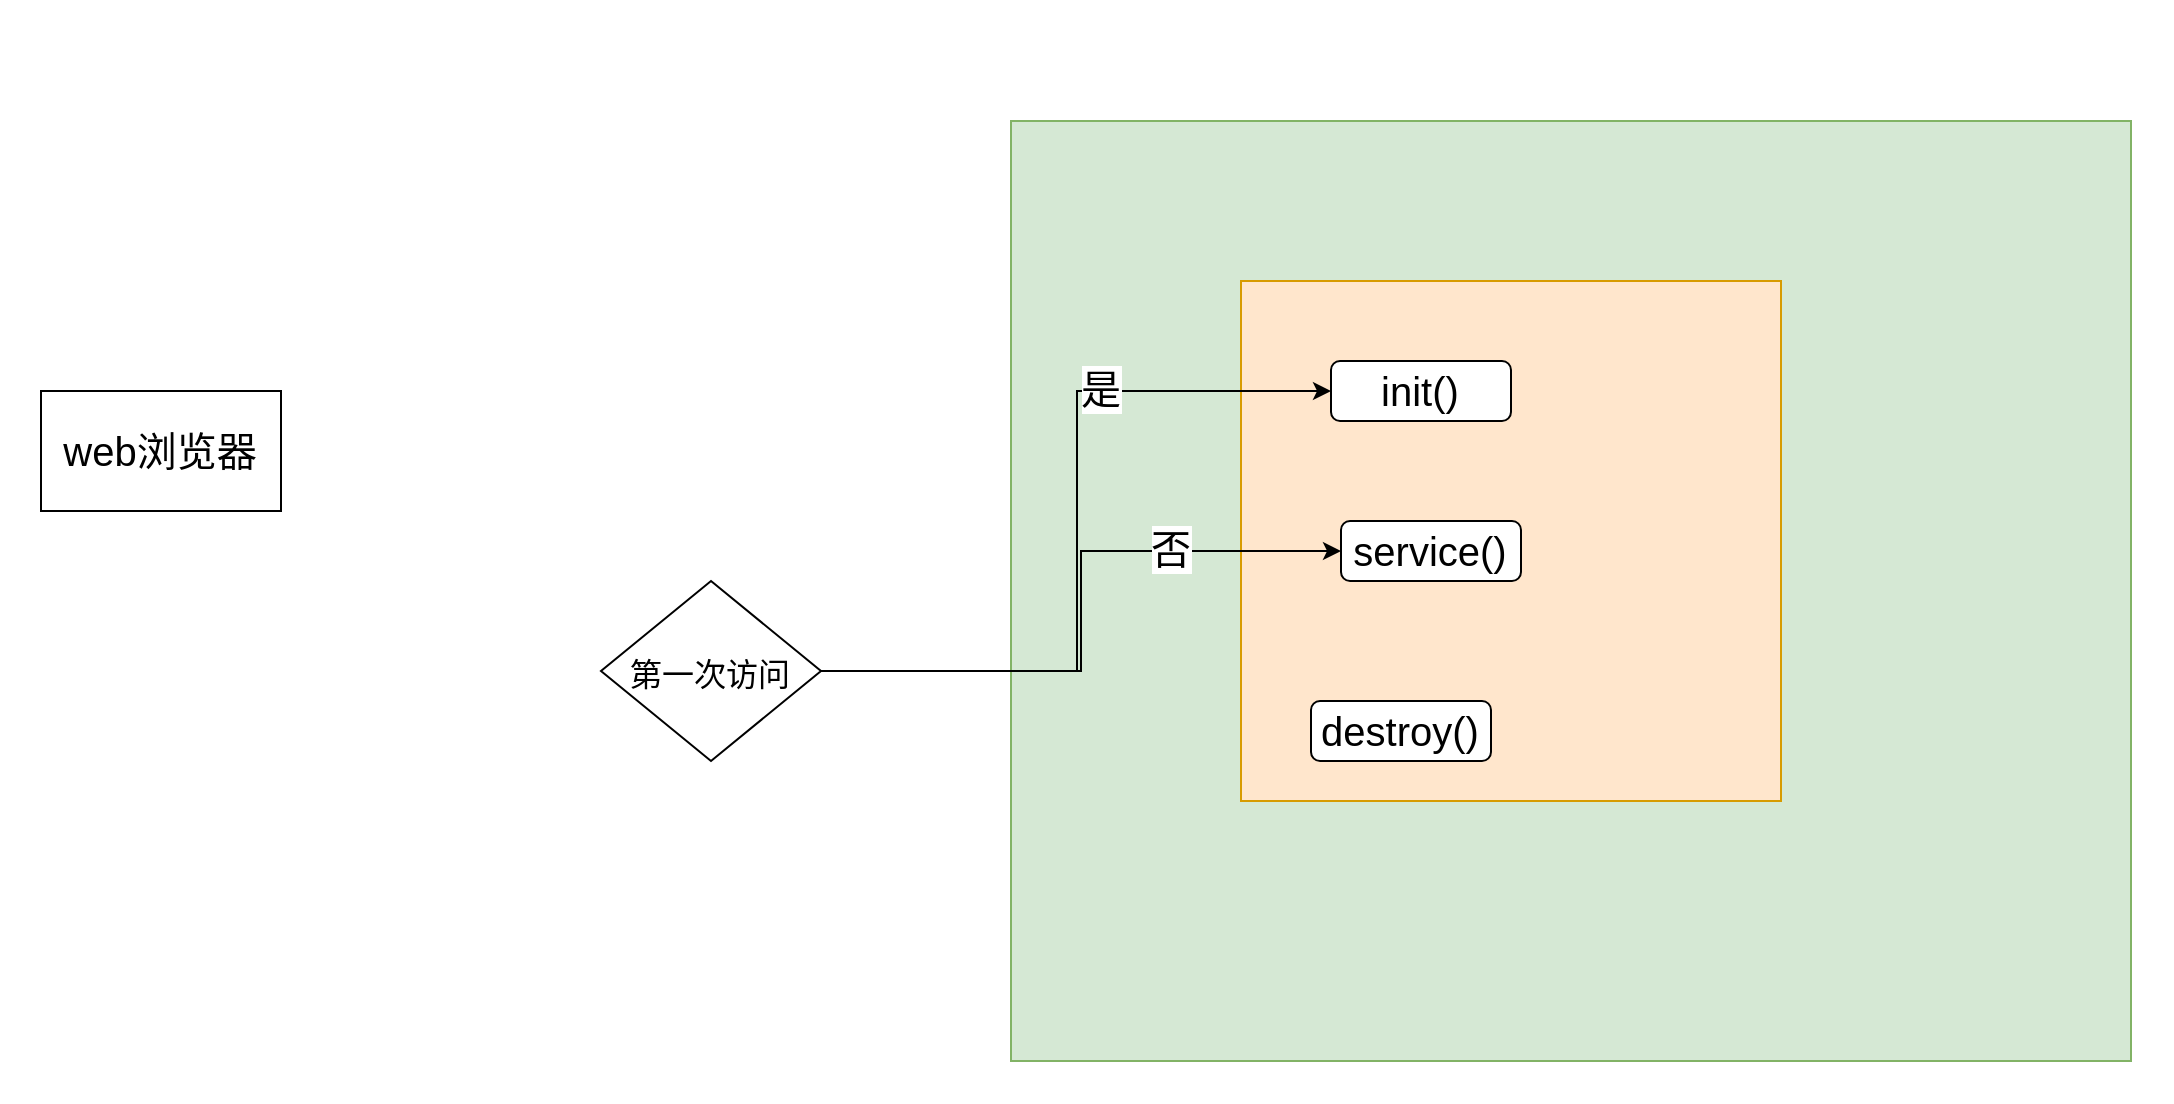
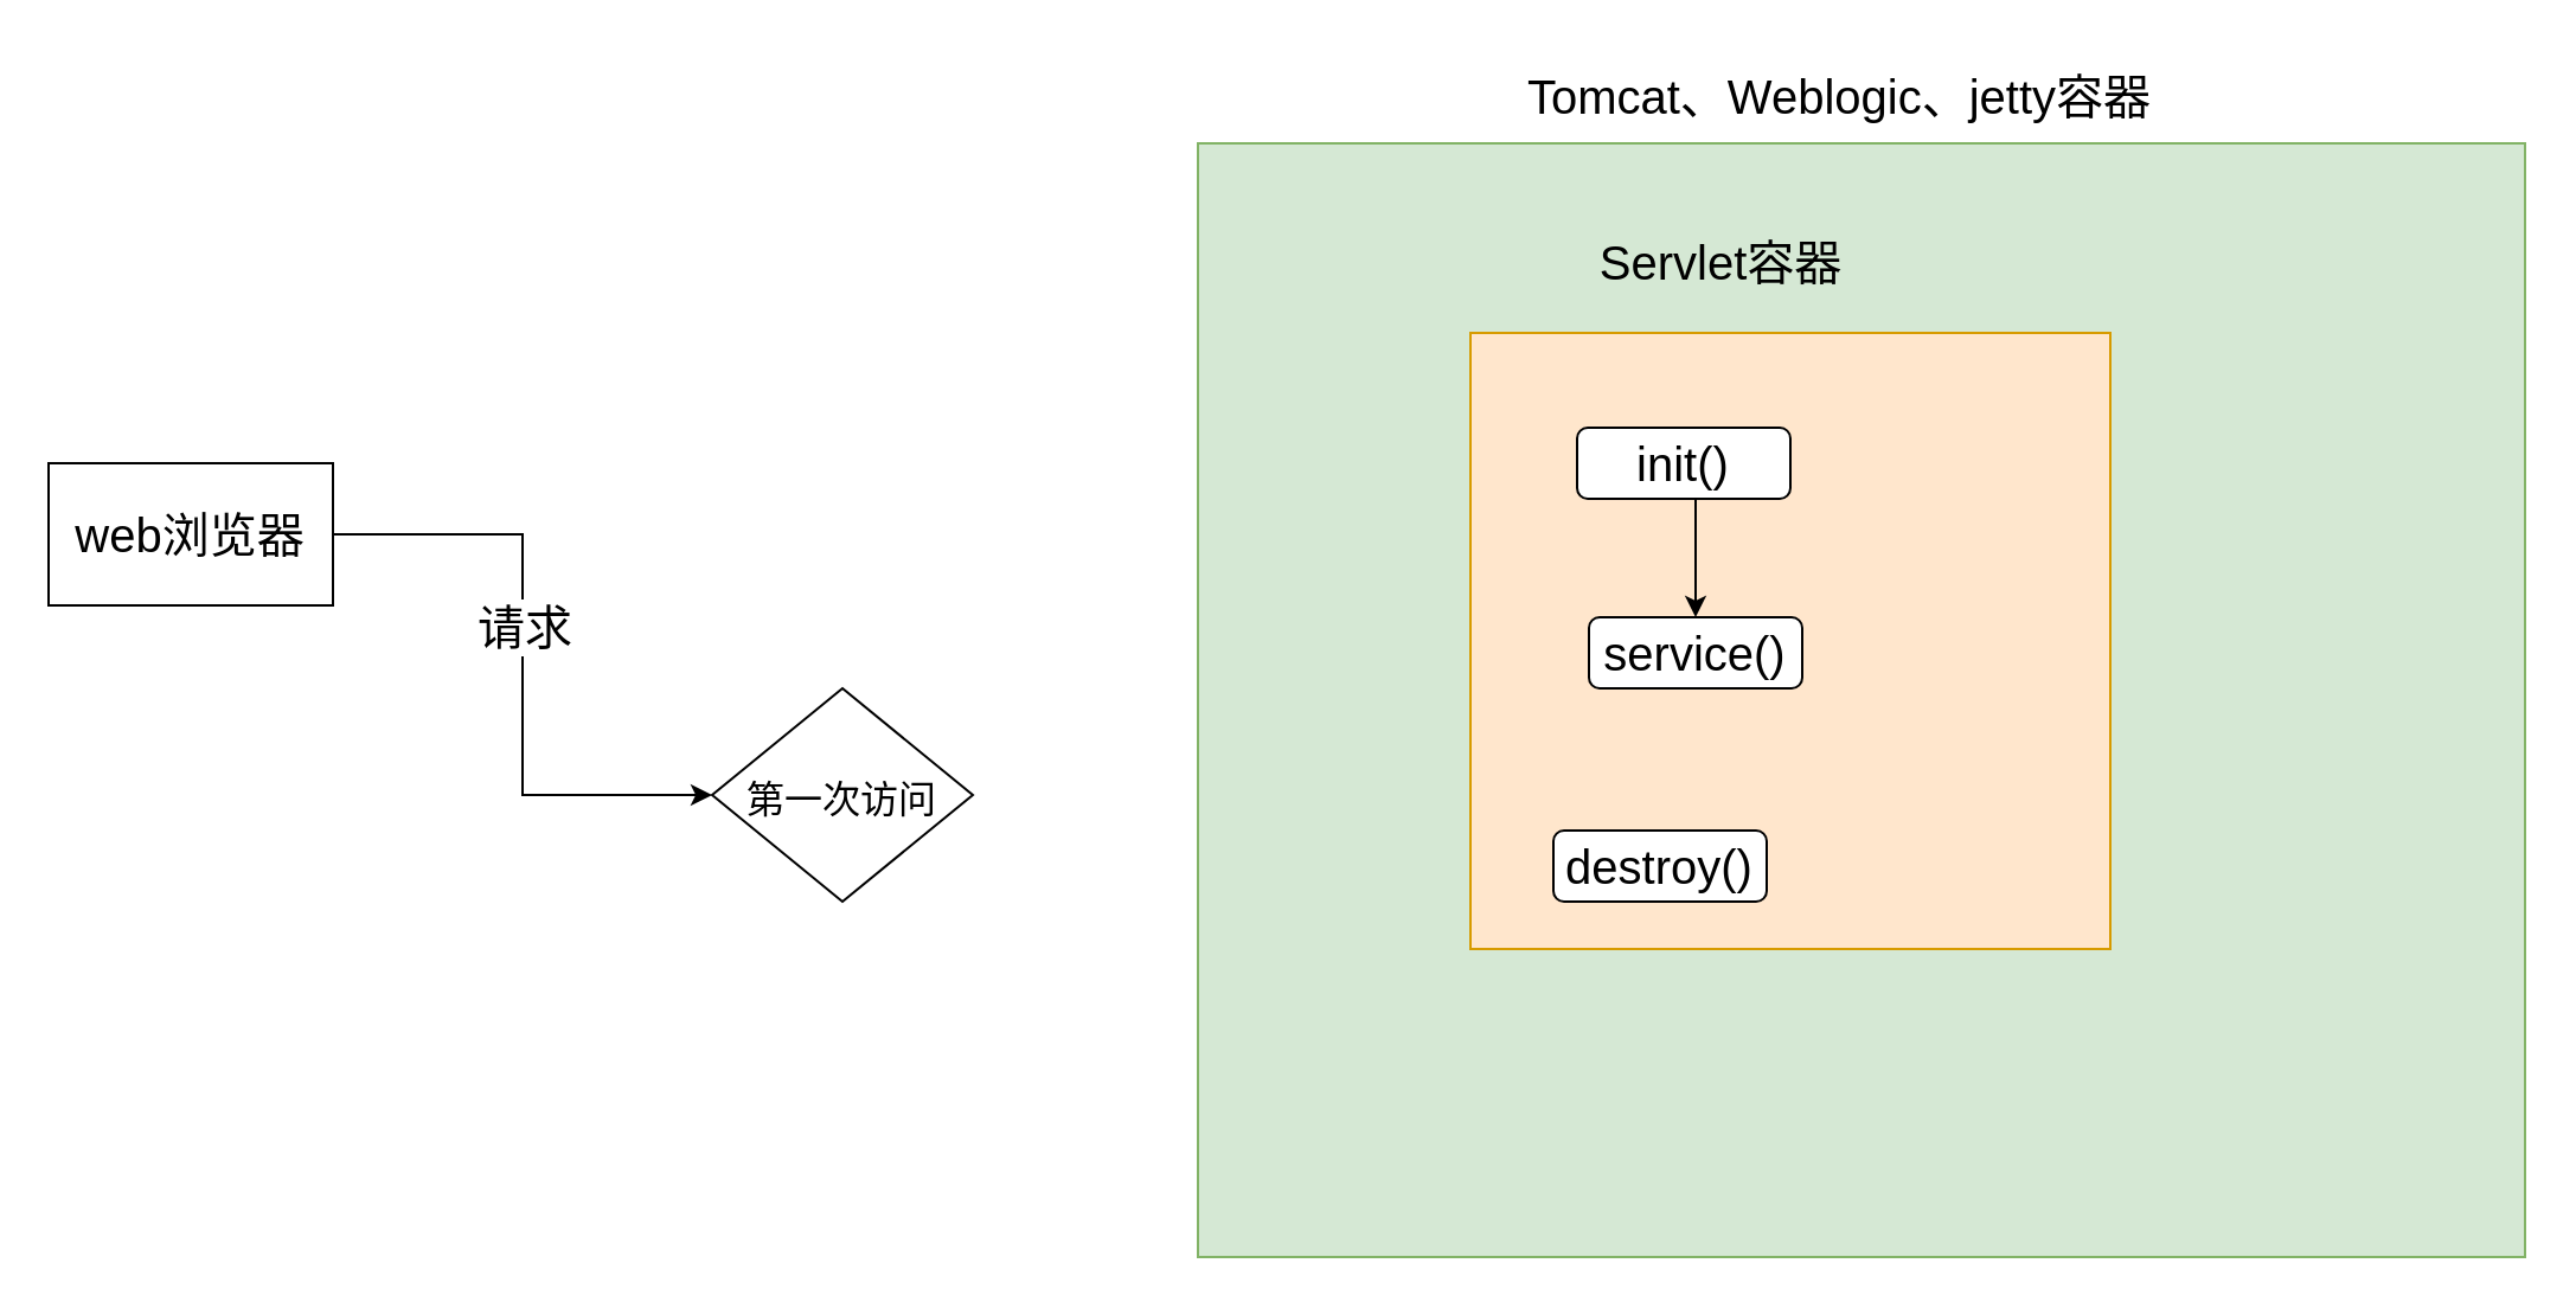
  <mxCell id="0" />
  <mxCell id="1" parent="0" />
  <mxCell id="2" value="" style="rounded=0;whiteSpace=wrap;html=1;fontSize=20;fillColor=#d5e8d4;strokeColor=#82b366;" vertex="1" parent="1"><mxGeometry x="505" y="60" width="560" height="470" as="geometry" /></mxCell>
+ <mxCell id="3" style="edgeStyle=orthogonalEdgeStyle;rounded=0;orthogonalLoop=1;jettySize=auto;html=1;entryX=0;entryY=0.5;entryDx=0;entryDy=0;fontSize=20;fontColor=#000000;" edge="1" parent="1" source="5" target="6"><mxGeometry relative="1" as="geometry" /></mxCell>
+ <mxCell id="4" value="请求" style="edgeLabel;html=1;align=center;verticalAlign=middle;resizable=0;points=[];fontSize=20;fontColor=#000000;" vertex="1" connectable="0" parent="3"><mxGeometry x="-0.125" relative="1" as="geometry"><mxPoint as="offset" /></mxGeometry></mxCell>
  <mxCell id="5" value="web浏览器" style="rounded=0;whiteSpace=wrap;html=1;fontSize=20;fontColor=#000000;" vertex="1" parent="1"><mxGeometry x="20" y="195" width="120" height="60" as="geometry" /></mxCell>
  <mxCell id="6" value="&lt;font style=&quot;font-size: 16px&quot;&gt;第一次访问&lt;/font&gt;" style="rhombus;whiteSpace=wrap;html=1;fontSize=20;fontColor=#000000;" vertex="1" parent="1"><mxGeometry x="300" y="290" width="110" height="90" as="geometry" /></mxCell>
  <mxCell id="7" value="" style="rounded=0;whiteSpace=wrap;html=1;fontSize=20;fillColor=#ffe6cc;strokeColor=#d79b00;" vertex="1" parent="1"><mxGeometry x="620" y="140" width="270" height="260" as="geometry" /></mxCell>
+ <mxCell id="8" value="Tomcat、Weblogic、jetty容器" style="text;html=1;strokeColor=none;fillColor=none;align=center;verticalAlign=middle;whiteSpace=wrap;rounded=0;fontStyle=0;fontSize=20;" vertex="1" parent="1"><mxGeometry x="639.996" y="20" width="271.542" height="40" as="geometry" /></mxCell>
+ <mxCell id="9" style="edgeStyle=elbowEdgeStyle;rounded=0;orthogonalLoop=1;jettySize=auto;html=1;entryX=0.5;entryY=0;entryDx=0;entryDy=0;fontSize=20;fontColor=#000000;" edge="1" parent="1" source="10" target="11"><mxGeometry relative="1" as="geometry" /></mxCell>
  <mxCell id="10" value="init()" style="rounded=1;whiteSpace=wrap;html=1;fontSize=20;fontColor=#000000;" vertex="1" parent="1"><mxGeometry x="665" y="180" width="90" height="30" as="geometry" /></mxCell>
  <mxCell id="11" value="service()" style="rounded=1;whiteSpace=wrap;html=1;fontSize=20;fontColor=#000000;" vertex="1" parent="1"><mxGeometry x="670" y="260" width="90" height="30" as="geometry" /></mxCell>
  <mxCell id="12" value="destroy()" style="rounded=1;whiteSpace=wrap;html=1;fontSize=20;fontColor=#000000;" vertex="1" parent="1"><mxGeometry x="655" y="350" width="90" height="30" as="geometry" /></mxCell>
- <mxCell id="13" style="edgeStyle=elbowEdgeStyle;rounded=0;orthogonalLoop=1;jettySize=auto;html=1;entryX=0;entryY=0.5;entryDx=0;entryDy=0;fontSize=20;fontColor=#000000;" edge="1" parent="1" source="6" target="10"><mxGeometry relative="1" as="geometry" /></mxCell>
- <mxCell id="14" value="是" style="edgeLabel;html=1;align=center;verticalAlign=middle;resizable=0;points=[];fontSize=20;fontColor=#000000;" vertex="1" connectable="0" parent="13"><mxGeometry x="0.413" y="2" relative="1" as="geometry"><mxPoint as="offset" /></mxGeometry></mxCell>
- <mxCell id="15" style="edgeStyle=elbowEdgeStyle;rounded=0;orthogonalLoop=1;jettySize=auto;html=1;exitX=1;exitY=0.5;exitDx=0;exitDy=0;entryX=0;entryY=0.5;entryDx=0;entryDy=0;fontSize=20;fontColor=#000000;" edge="1" parent="1" source="6" target="11"><mxGeometry relative="1" as="geometry" /></mxCell>
- <mxCell id="16" value="否" style="edgeLabel;html=1;align=center;verticalAlign=middle;resizable=0;points=[];fontSize=20;fontColor=#000000;" vertex="1" connectable="0" parent="15"><mxGeometry x="0.465" y="2" relative="1" as="geometry"><mxPoint as="offset" /></mxGeometry></mxCell>
+ <mxCell id="17" value="Servlet容器" style="text;html=1;strokeColor=none;fillColor=none;align=center;verticalAlign=middle;whiteSpace=wrap;rounded=0;fontStyle=0;fontSize=20;" vertex="1" parent="1"><mxGeometry x="640" y="90" width="171.54" height="40" as="geometry" /></mxCell>
